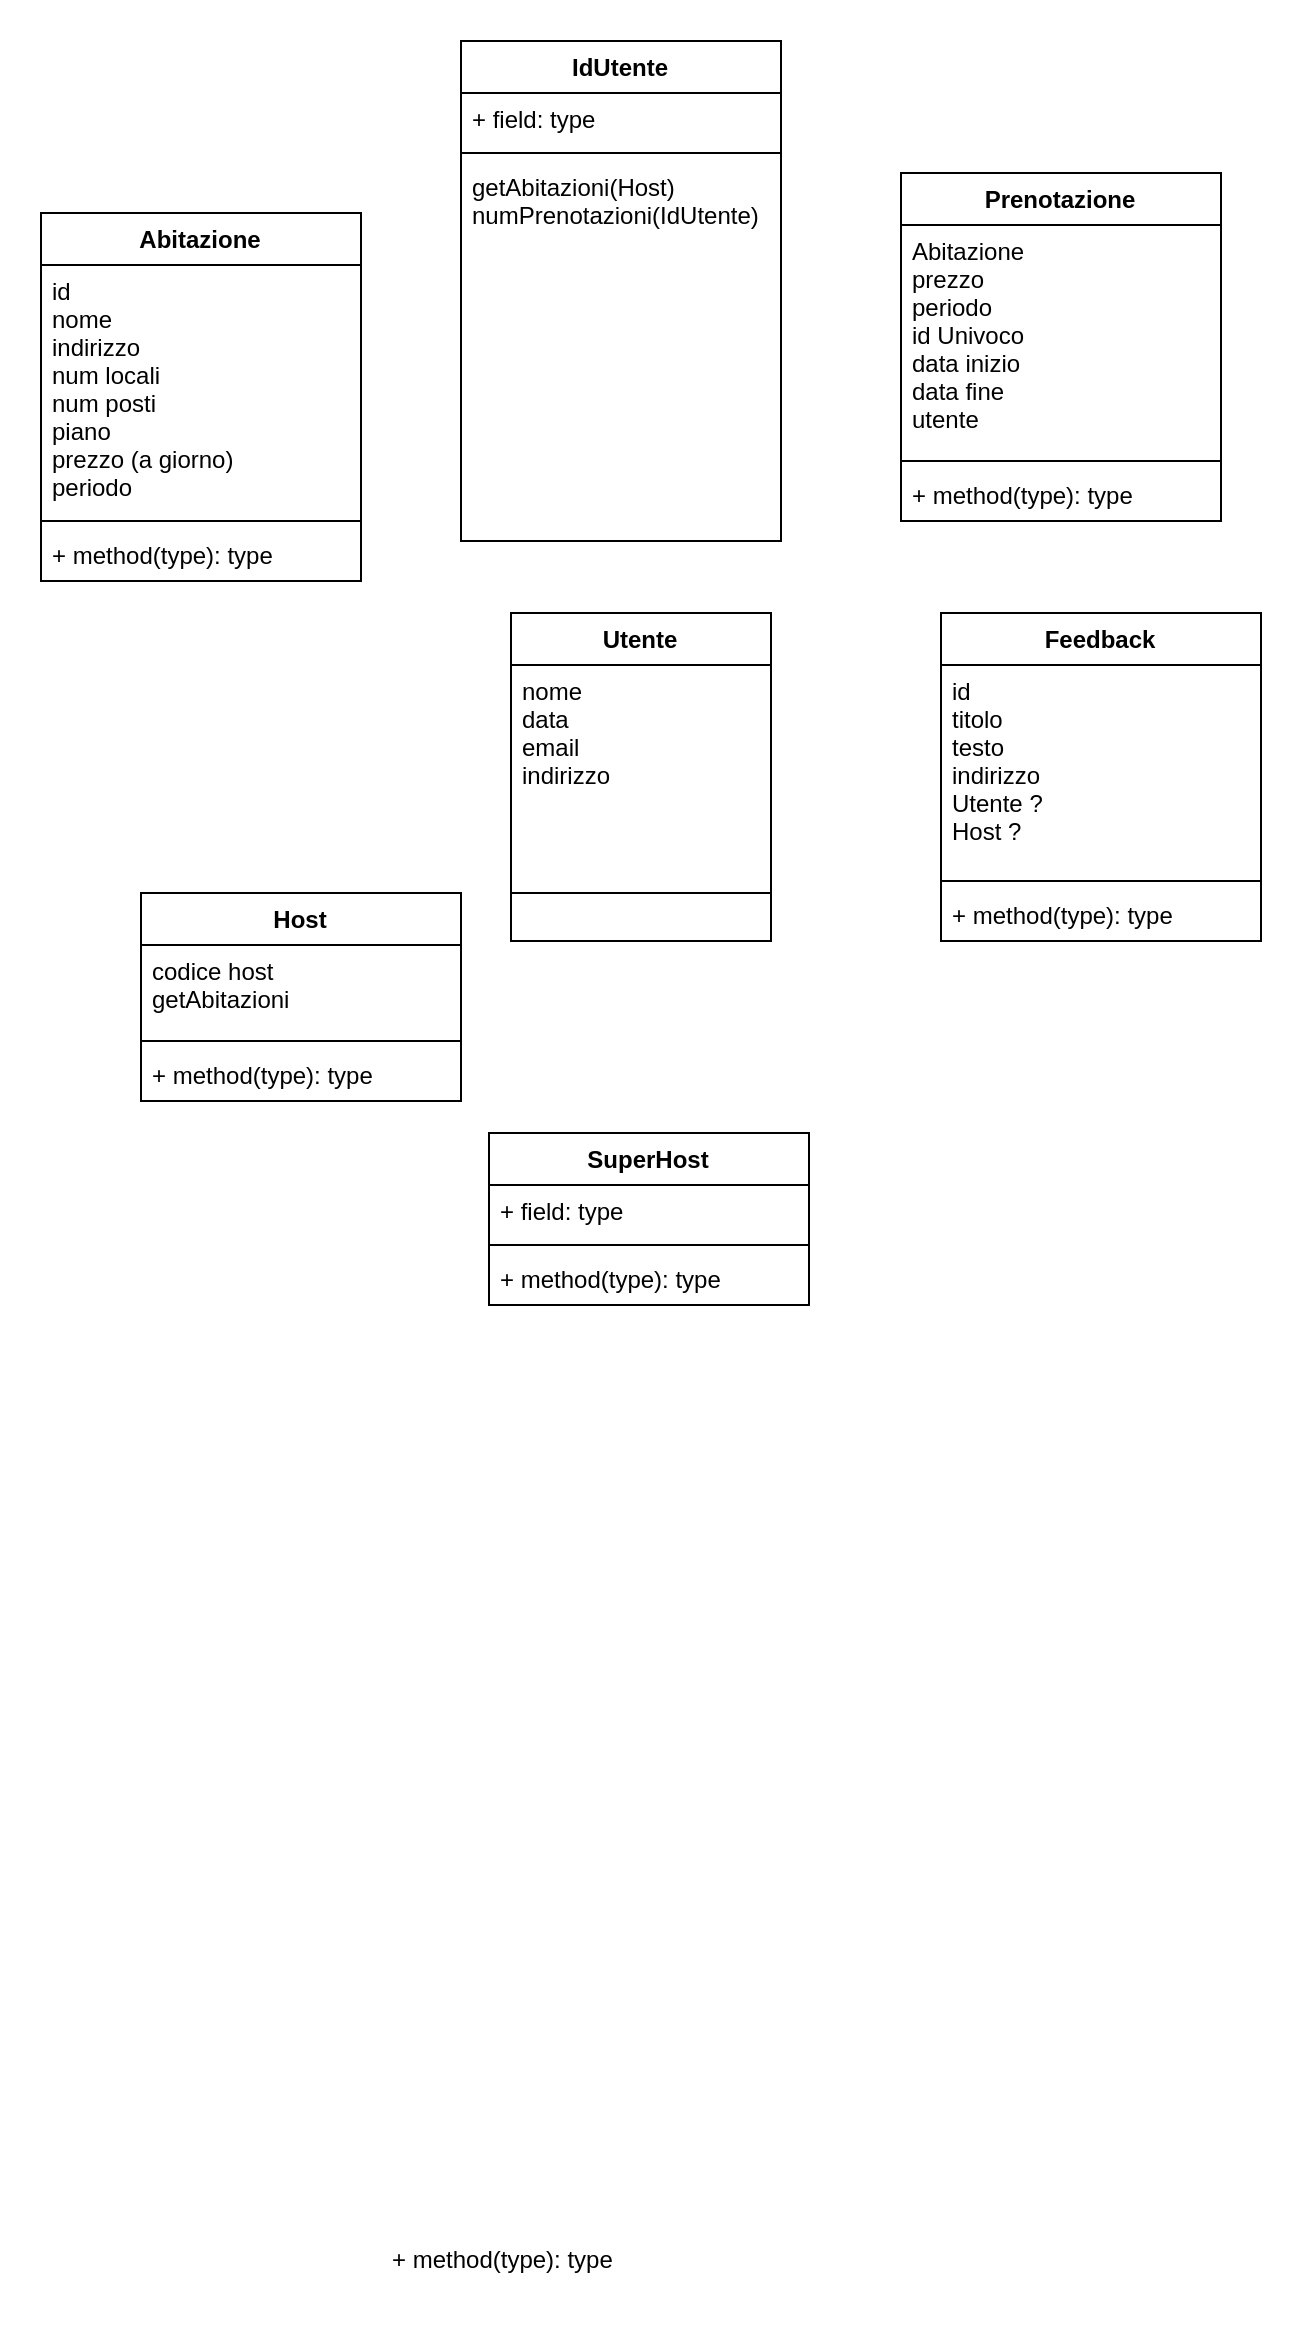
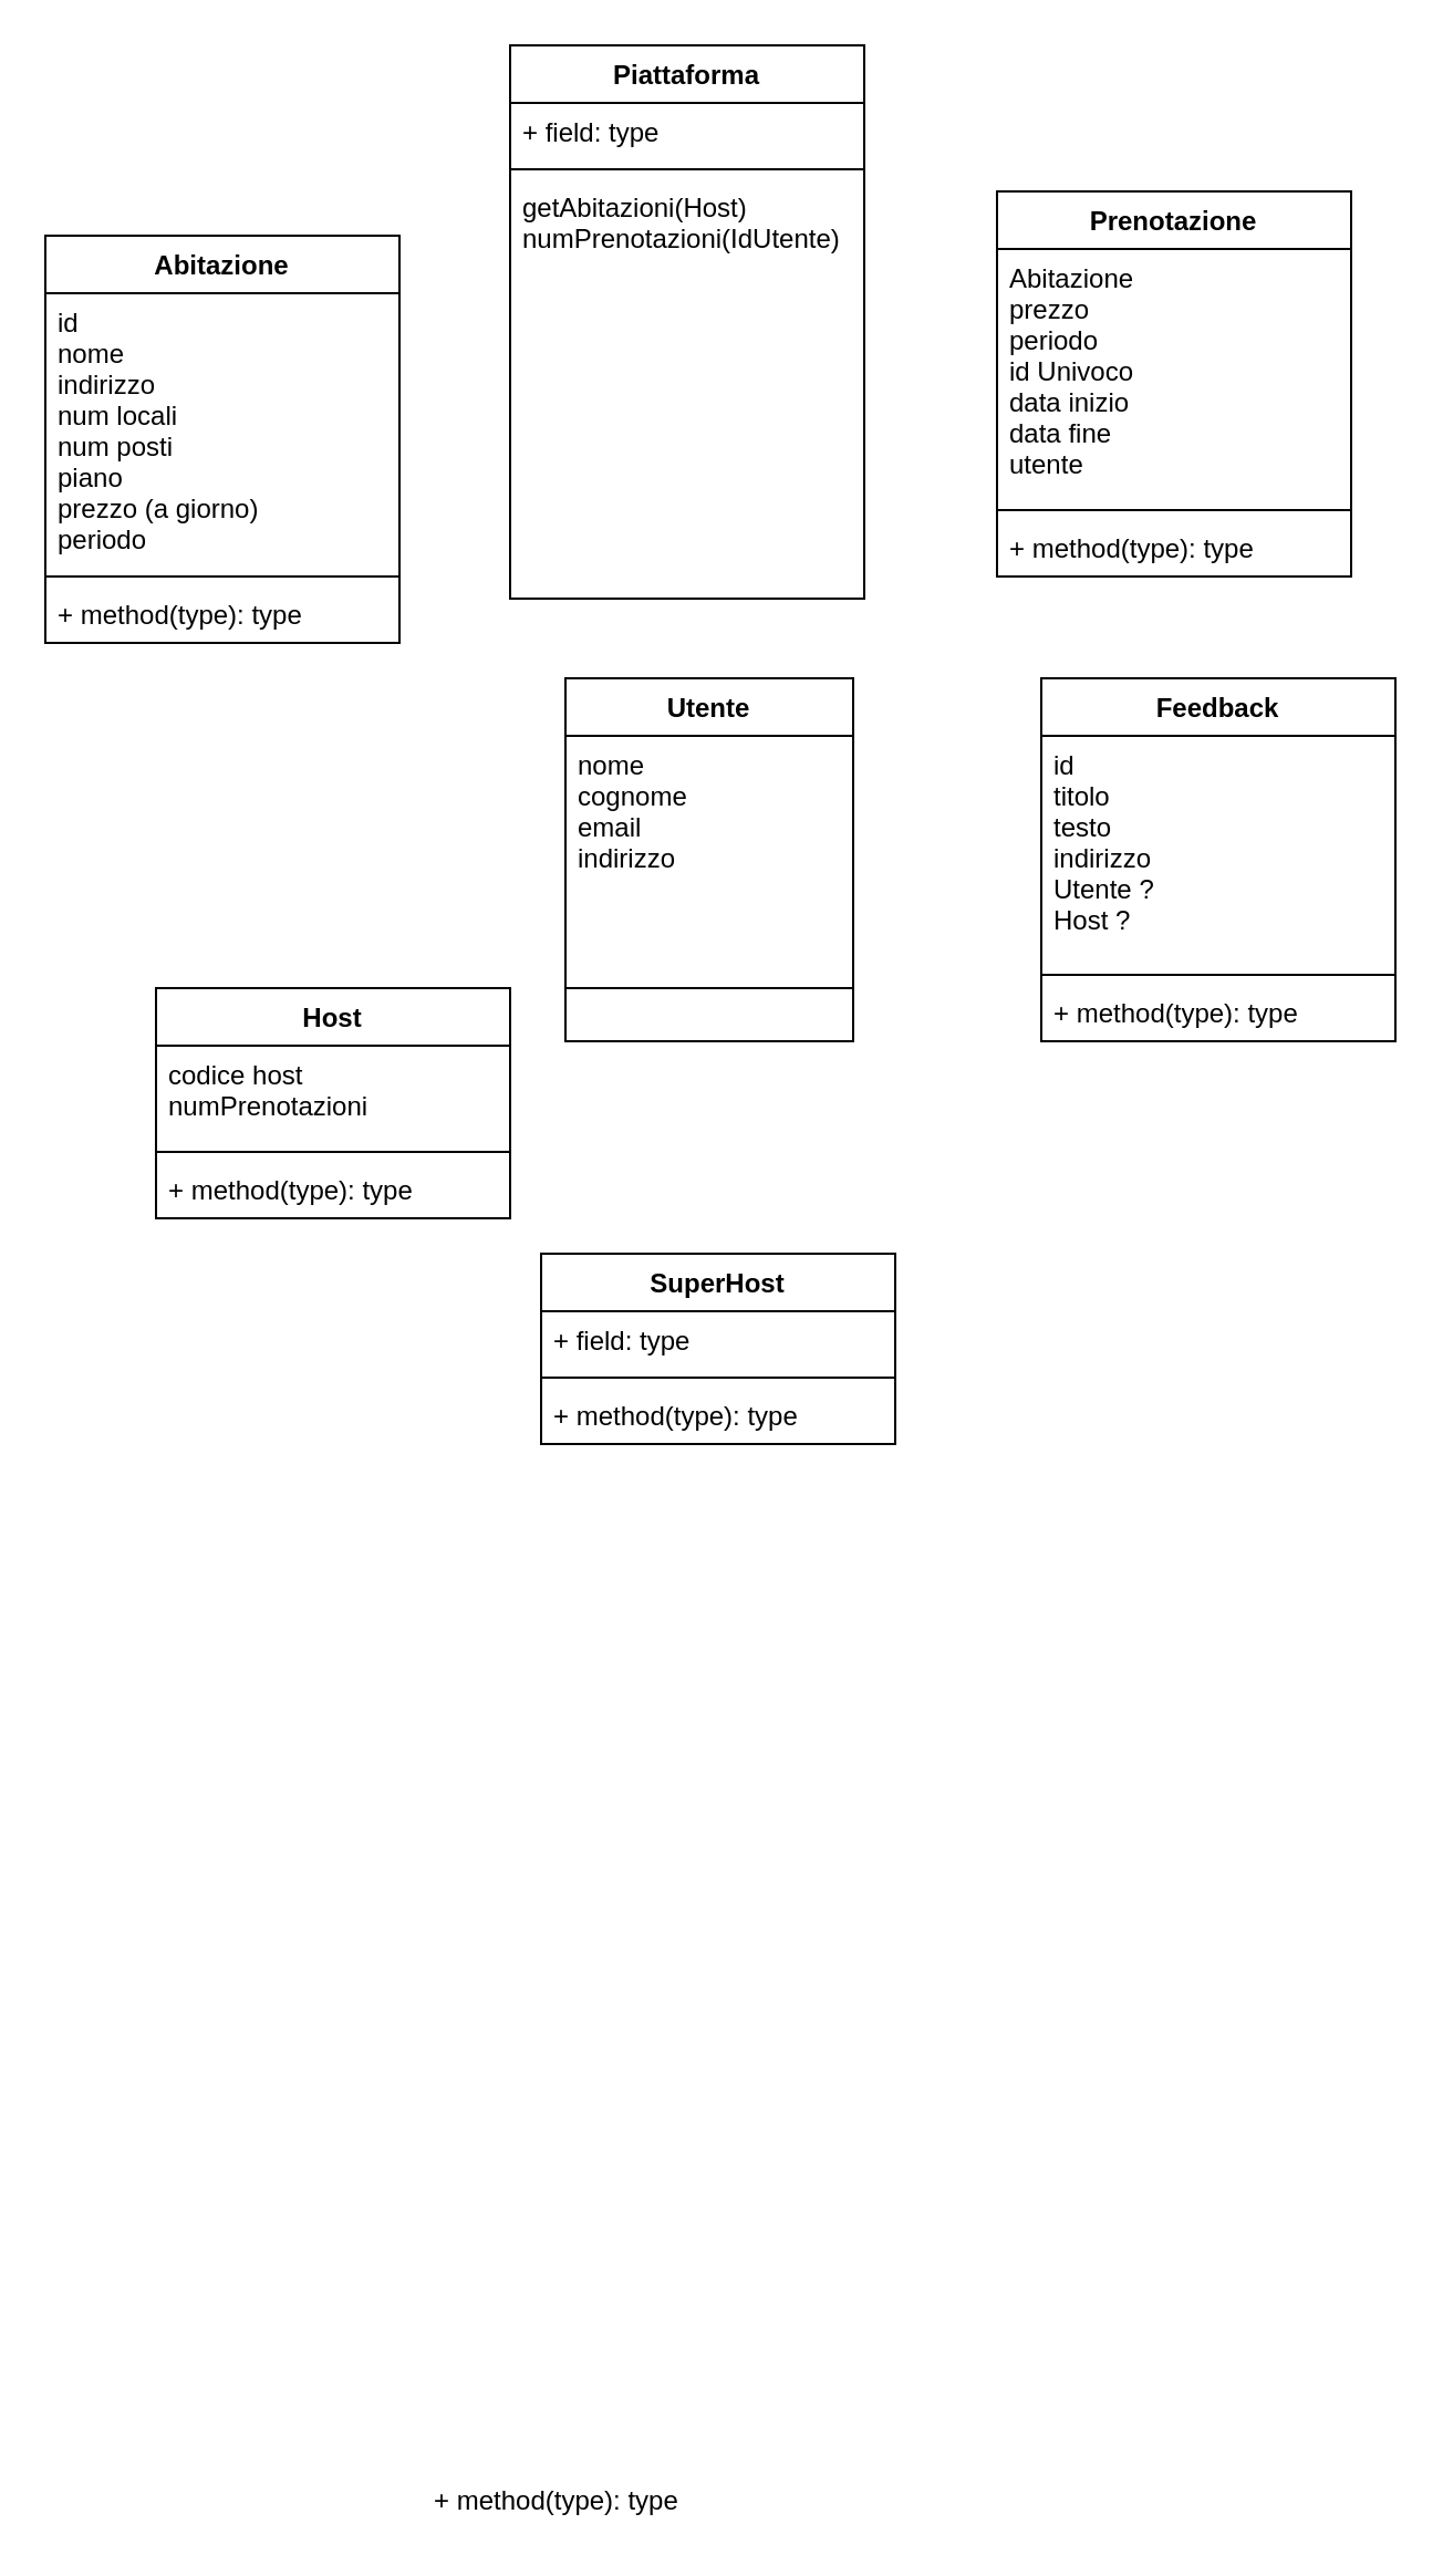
  <mxCell id="0" />
  <mxCell id="1" parent="0" />
- <mxCell id="2" value="IdUtente" style="swimlane;fontStyle=1;align=center;verticalAlign=top;childLayout=stackLayout;horizontal=1;startSize=26;horizontalStack=0;resizeParent=1;resizeParentMax=0;resizeLast=0;collapsible=1;marginBottom=0;" vertex="1" parent="1"><mxGeometry x="230" y="20" width="160" height="250" as="geometry" /></mxCell>
+ <mxCell id="2" value="Piattaforma" style="swimlane;fontStyle=1;align=center;verticalAlign=top;childLayout=stackLayout;horizontal=1;startSize=26;horizontalStack=0;resizeParent=1;resizeParentMax=0;resizeLast=0;collapsible=1;marginBottom=0;" vertex="1" parent="1"><mxGeometry x="230" y="20" width="160" height="250" as="geometry" /></mxCell>
  <mxCell id="3" value="+ field: type" style="text;strokeColor=none;fillColor=none;align=left;verticalAlign=top;spacingLeft=4;spacingRight=4;overflow=hidden;rotatable=0;points=[[0,0.5],[1,0.5]];portConstraint=eastwest;" vertex="1" parent="2"><mxGeometry y="26" width="160" height="26" as="geometry" /></mxCell>
  <mxCell id="4" value="" style="line;strokeWidth=1;fillColor=none;align=left;verticalAlign=middle;spacingTop=-1;spacingLeft=3;spacingRight=3;rotatable=0;labelPosition=right;points=[];portConstraint=eastwest;strokeColor=inherit;" vertex="1" parent="2"><mxGeometry y="52" width="160" height="8" as="geometry" /></mxCell>
  <mxCell id="5" value="getAbitazioni(Host)&#10;numPrenotazioni(IdUtente)" style="text;strokeColor=none;fillColor=none;align=left;verticalAlign=top;spacingLeft=4;spacingRight=4;overflow=hidden;rotatable=0;points=[[0,0.5],[1,0.5]];portConstraint=eastwest;" vertex="1" parent="2"><mxGeometry y="60" width="160" height="190" as="geometry" /></mxCell>
  <mxCell id="6" value="Abitazione" style="swimlane;fontStyle=1;align=center;verticalAlign=top;childLayout=stackLayout;horizontal=1;startSize=26;horizontalStack=0;resizeParent=1;resizeParentMax=0;resizeLast=0;collapsible=1;marginBottom=0;" vertex="1" parent="1"><mxGeometry x="20" y="106" width="160" height="184" as="geometry" /></mxCell>
  <mxCell id="7" value="id&#10;nome&#10;indirizzo&#10;num locali&#10;num posti&#10;piano&#10;prezzo (a giorno)&#10;periodo" style="text;strokeColor=none;fillColor=none;align=left;verticalAlign=top;spacingLeft=4;spacingRight=4;overflow=hidden;rotatable=0;points=[[0,0.5],[1,0.5]];portConstraint=eastwest;" vertex="1" parent="6"><mxGeometry y="26" width="160" height="124" as="geometry" /></mxCell>
  <mxCell id="8" value="" style="line;strokeWidth=1;fillColor=none;align=left;verticalAlign=middle;spacingTop=-1;spacingLeft=3;spacingRight=3;rotatable=0;labelPosition=right;points=[];portConstraint=eastwest;strokeColor=inherit;" vertex="1" parent="6"><mxGeometry y="150" width="160" height="8" as="geometry" /></mxCell>
  <mxCell id="9" value="+ method(type): type" style="text;strokeColor=none;fillColor=none;align=left;verticalAlign=top;spacingLeft=4;spacingRight=4;overflow=hidden;rotatable=0;points=[[0,0.5],[1,0.5]];portConstraint=eastwest;" vertex="1" parent="6"><mxGeometry y="158" width="160" height="26" as="geometry" /></mxCell>
  <mxCell id="10" value="Prenotazione" style="swimlane;fontStyle=1;align=center;verticalAlign=top;childLayout=stackLayout;horizontal=1;startSize=26;horizontalStack=0;resizeParent=1;resizeParentMax=0;resizeLast=0;collapsible=1;marginBottom=0;" vertex="1" parent="1"><mxGeometry x="450" y="86" width="160" height="174" as="geometry" /></mxCell>
  <mxCell id="11" value="Abitazione&#10;prezzo&#10;periodo&#10;id Univoco&#10;data inizio&#10;data fine&#10;utente" style="text;strokeColor=none;fillColor=none;align=left;verticalAlign=top;spacingLeft=4;spacingRight=4;overflow=hidden;rotatable=0;points=[[0,0.5],[1,0.5]];portConstraint=eastwest;" vertex="1" parent="10"><mxGeometry y="26" width="160" height="114" as="geometry" /></mxCell>
  <mxCell id="12" value="" style="line;strokeWidth=1;fillColor=none;align=left;verticalAlign=middle;spacingTop=-1;spacingLeft=3;spacingRight=3;rotatable=0;labelPosition=right;points=[];portConstraint=eastwest;strokeColor=inherit;" vertex="1" parent="10"><mxGeometry y="140" width="160" height="8" as="geometry" /></mxCell>
  <mxCell id="13" value="+ method(type): type" style="text;strokeColor=none;fillColor=none;align=left;verticalAlign=top;spacingLeft=4;spacingRight=4;overflow=hidden;rotatable=0;points=[[0,0.5],[1,0.5]];portConstraint=eastwest;" vertex="1" parent="10"><mxGeometry y="148" width="160" height="26" as="geometry" /></mxCell>
  <mxCell id="14" value="Utente" style="swimlane;fontStyle=1;align=center;verticalAlign=top;childLayout=stackLayout;horizontal=1;startSize=26;horizontalStack=0;resizeParent=1;resizeParentMax=0;resizeLast=0;collapsible=1;marginBottom=0;" vertex="1" parent="1"><mxGeometry x="255" y="306" width="130" height="164" as="geometry" /></mxCell>
- <mxCell id="15" value="nome&#10;data&#10;email&#10;indirizzo" style="text;strokeColor=none;fillColor=none;align=left;verticalAlign=top;spacingLeft=4;spacingRight=4;overflow=hidden;rotatable=0;points=[[0,0.5],[1,0.5]];portConstraint=eastwest;" vertex="1" parent="14"><mxGeometry y="26" width="130" height="90" as="geometry" /></mxCell>
+ <mxCell id="15" value="nome&#10;cognome&#10;email&#10;indirizzo" style="text;strokeColor=none;fillColor=none;align=left;verticalAlign=top;spacingLeft=4;spacingRight=4;overflow=hidden;rotatable=0;points=[[0,0.5],[1,0.5]];portConstraint=eastwest;" vertex="1" parent="14"><mxGeometry y="26" width="130" height="90" as="geometry" /></mxCell>
  <mxCell id="16" value="" style="line;strokeWidth=1;fillColor=none;align=left;verticalAlign=middle;spacingTop=-1;spacingLeft=3;spacingRight=3;rotatable=0;labelPosition=right;points=[];portConstraint=eastwest;strokeColor=inherit;" vertex="1" parent="14"><mxGeometry y="116" width="130" height="48" as="geometry" /></mxCell>
  <mxCell id="17" value="+ method(type): type" style="text;strokeColor=none;fillColor=none;align=left;verticalAlign=top;spacingLeft=4;spacingRight=4;overflow=hidden;rotatable=0;points=[[0,0.5],[1,0.5]];portConstraint=eastwest;" vertex="1" parent="1"><mxGeometry x="190" y="1116" width="160" height="26" as="geometry" /></mxCell>
  <mxCell id="18" value="Host" style="swimlane;fontStyle=1;align=center;verticalAlign=top;childLayout=stackLayout;horizontal=1;startSize=26;horizontalStack=0;resizeParent=1;resizeParentMax=0;resizeLast=0;collapsible=1;marginBottom=0;" vertex="1" parent="1"><mxGeometry x="70" y="446" width="160" height="104" as="geometry" /></mxCell>
- <mxCell id="19" value="codice host&#10;getAbitazioni" style="text;strokeColor=none;fillColor=none;align=left;verticalAlign=top;spacingLeft=4;spacingRight=4;overflow=hidden;rotatable=0;points=[[0,0.5],[1,0.5]];portConstraint=eastwest;" vertex="1" parent="18"><mxGeometry y="26" width="160" height="44" as="geometry" /></mxCell>
+ <mxCell id="19" value="codice host&#10;numPrenotazioni" style="text;strokeColor=none;fillColor=none;align=left;verticalAlign=top;spacingLeft=4;spacingRight=4;overflow=hidden;rotatable=0;points=[[0,0.5],[1,0.5]];portConstraint=eastwest;" vertex="1" parent="18"><mxGeometry y="26" width="160" height="44" as="geometry" /></mxCell>
  <mxCell id="20" value="" style="line;strokeWidth=1;fillColor=none;align=left;verticalAlign=middle;spacingTop=-1;spacingLeft=3;spacingRight=3;rotatable=0;labelPosition=right;points=[];portConstraint=eastwest;strokeColor=inherit;" vertex="1" parent="18"><mxGeometry y="70" width="160" height="8" as="geometry" /></mxCell>
  <mxCell id="21" value="+ method(type): type" style="text;strokeColor=none;fillColor=none;align=left;verticalAlign=top;spacingLeft=4;spacingRight=4;overflow=hidden;rotatable=0;points=[[0,0.5],[1,0.5]];portConstraint=eastwest;" vertex="1" parent="18"><mxGeometry y="78" width="160" height="26" as="geometry" /></mxCell>
  <mxCell id="22" value="SuperHost" style="swimlane;fontStyle=1;align=center;verticalAlign=top;childLayout=stackLayout;horizontal=1;startSize=26;horizontalStack=0;resizeParent=1;resizeParentMax=0;resizeLast=0;collapsible=1;marginBottom=0;" vertex="1" parent="1"><mxGeometry x="244" y="566" width="160" height="86" as="geometry" /></mxCell>
  <mxCell id="23" value="+ field: type" style="text;strokeColor=none;fillColor=none;align=left;verticalAlign=top;spacingLeft=4;spacingRight=4;overflow=hidden;rotatable=0;points=[[0,0.5],[1,0.5]];portConstraint=eastwest;" vertex="1" parent="22"><mxGeometry y="26" width="160" height="26" as="geometry" /></mxCell>
  <mxCell id="24" value="" style="line;strokeWidth=1;fillColor=none;align=left;verticalAlign=middle;spacingTop=-1;spacingLeft=3;spacingRight=3;rotatable=0;labelPosition=right;points=[];portConstraint=eastwest;strokeColor=inherit;" vertex="1" parent="22"><mxGeometry y="52" width="160" height="8" as="geometry" /></mxCell>
  <mxCell id="25" value="+ method(type): type" style="text;strokeColor=none;fillColor=none;align=left;verticalAlign=top;spacingLeft=4;spacingRight=4;overflow=hidden;rotatable=0;points=[[0,0.5],[1,0.5]];portConstraint=eastwest;" vertex="1" parent="22"><mxGeometry y="60" width="160" height="26" as="geometry" /></mxCell>
  <mxCell id="26" value="Feedback" style="swimlane;fontStyle=1;align=center;verticalAlign=top;childLayout=stackLayout;horizontal=1;startSize=26;horizontalStack=0;resizeParent=1;resizeParentMax=0;resizeLast=0;collapsible=1;marginBottom=0;" vertex="1" parent="1"><mxGeometry x="470" y="306" width="160" height="164" as="geometry" /></mxCell>
  <mxCell id="27" value="id&#10;titolo&#10;testo&#10;indirizzo&#10;Utente ?&#10;Host ?" style="text;strokeColor=none;fillColor=none;align=left;verticalAlign=top;spacingLeft=4;spacingRight=4;overflow=hidden;rotatable=0;points=[[0,0.5],[1,0.5]];portConstraint=eastwest;" vertex="1" parent="26"><mxGeometry y="26" width="160" height="104" as="geometry" /></mxCell>
  <mxCell id="28" value="" style="line;strokeWidth=1;fillColor=none;align=left;verticalAlign=middle;spacingTop=-1;spacingLeft=3;spacingRight=3;rotatable=0;labelPosition=right;points=[];portConstraint=eastwest;strokeColor=inherit;" vertex="1" parent="26"><mxGeometry y="130" width="160" height="8" as="geometry" /></mxCell>
  <mxCell id="29" value="+ method(type): type" style="text;strokeColor=none;fillColor=none;align=left;verticalAlign=top;spacingLeft=4;spacingRight=4;overflow=hidden;rotatable=0;points=[[0,0.5],[1,0.5]];portConstraint=eastwest;" vertex="1" parent="26"><mxGeometry y="138" width="160" height="26" as="geometry" /></mxCell>
